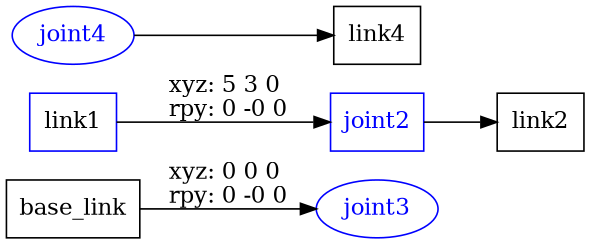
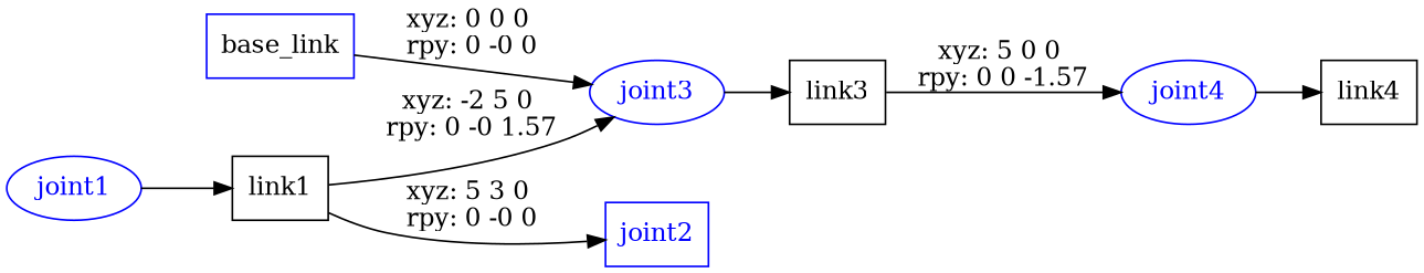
  digraph {
    rankdir=LR
    node [shape=box]
-   n1 [label=base_link]
+   n1 [label=base_link color=blue]
    joint3 [color=blue fontcolor=blue shape=ellipse]
-   n4 [label=link1 color=blue]
+   joint1 [color=blue fontcolor=blue shape=ellipse]
+   n4 [label=link1]
    joint2 [color=blue fontcolor=blue]
-   n6 [label=link2]
+   n7 [label=link3]
    joint4 [color=blue fontcolor=blue shape=ellipse]
    n9 [label=link4]
    n1 -> joint3 [label="xyz: 0 0 0 \nrpy: 0 -0 0"]
+   joint3 -> n7
+   joint1 -> n4
+   n4 -> joint3 [label="xyz: -2 5 0 \nrpy: 0 -0 1.57"]
    n4 -> joint2 [label="xyz: 5 3 0 \nrpy: 0 -0 0"]
-   joint2 -> n6
+   n7 -> joint4 [label="xyz: 5 0 0 \nrpy: 0 0 -1.57"]
    joint4 -> n9
  }
